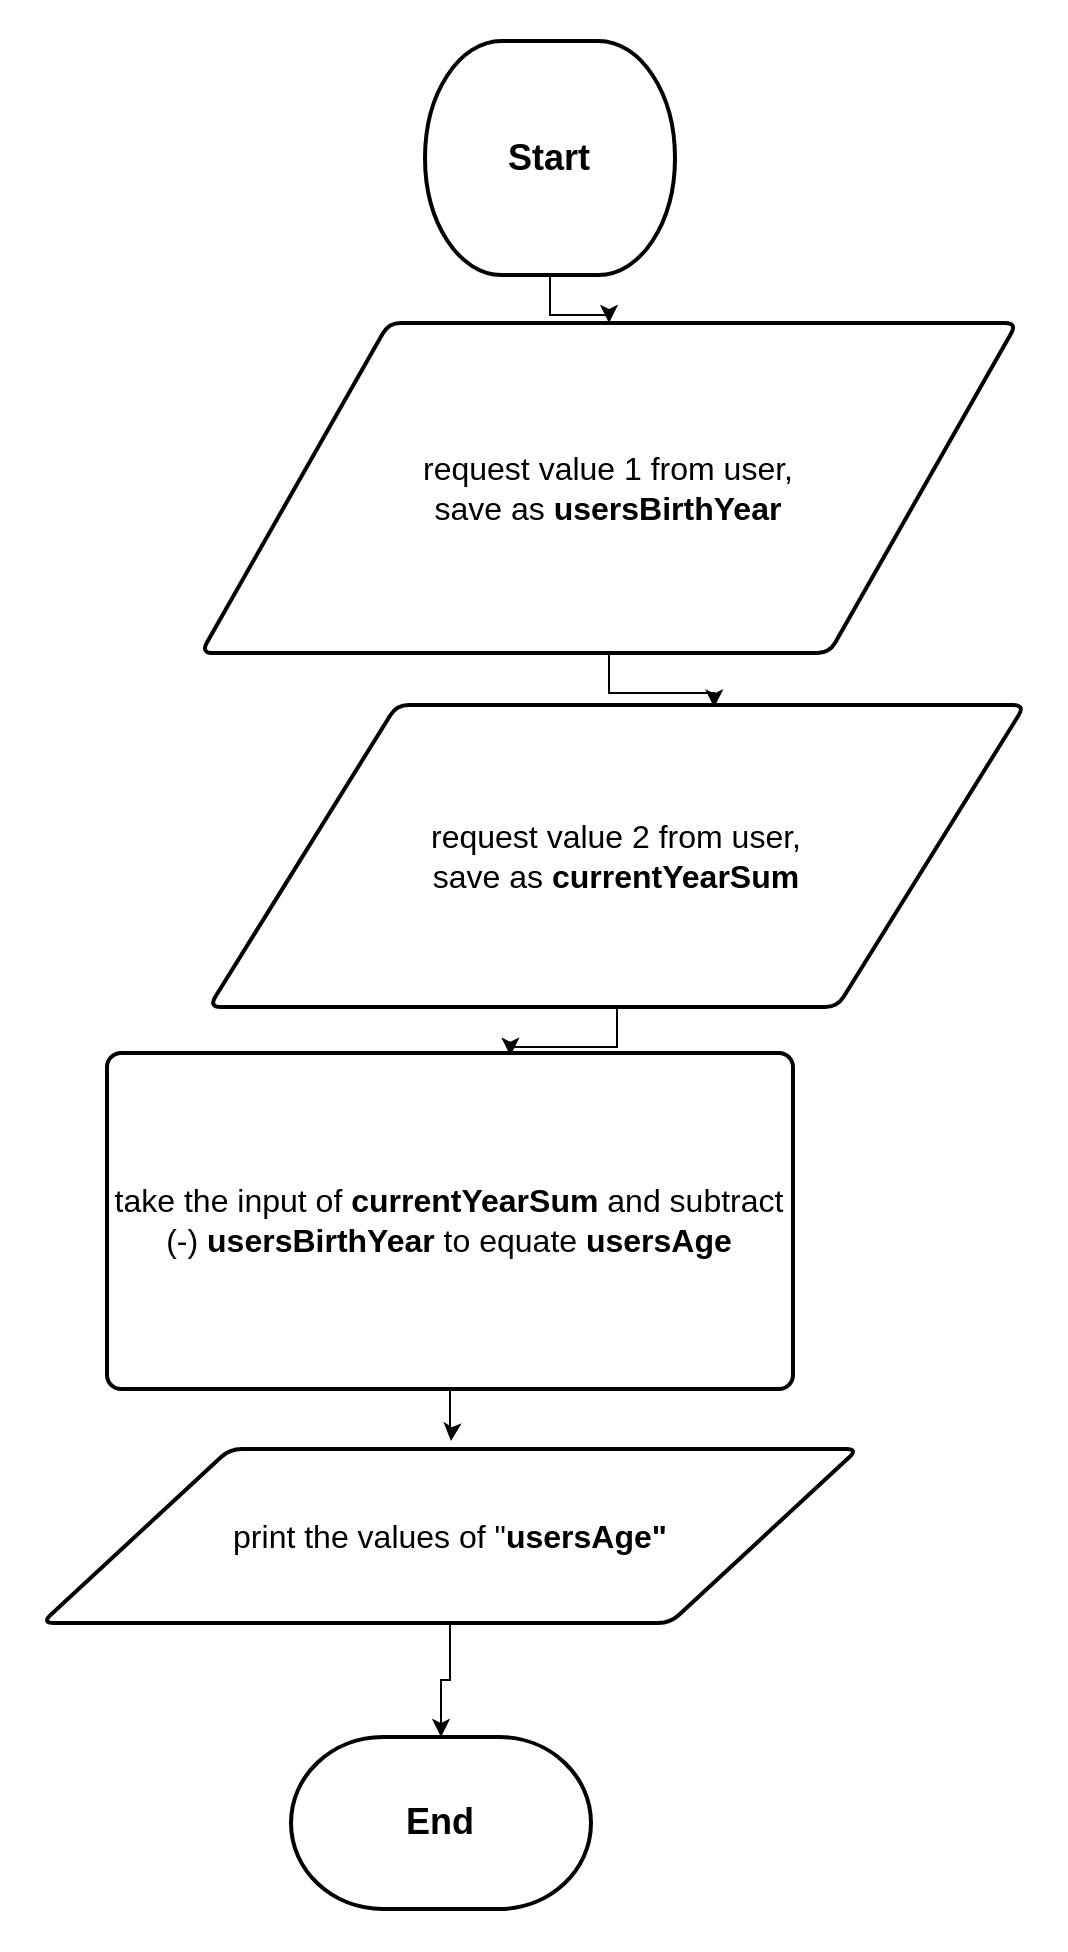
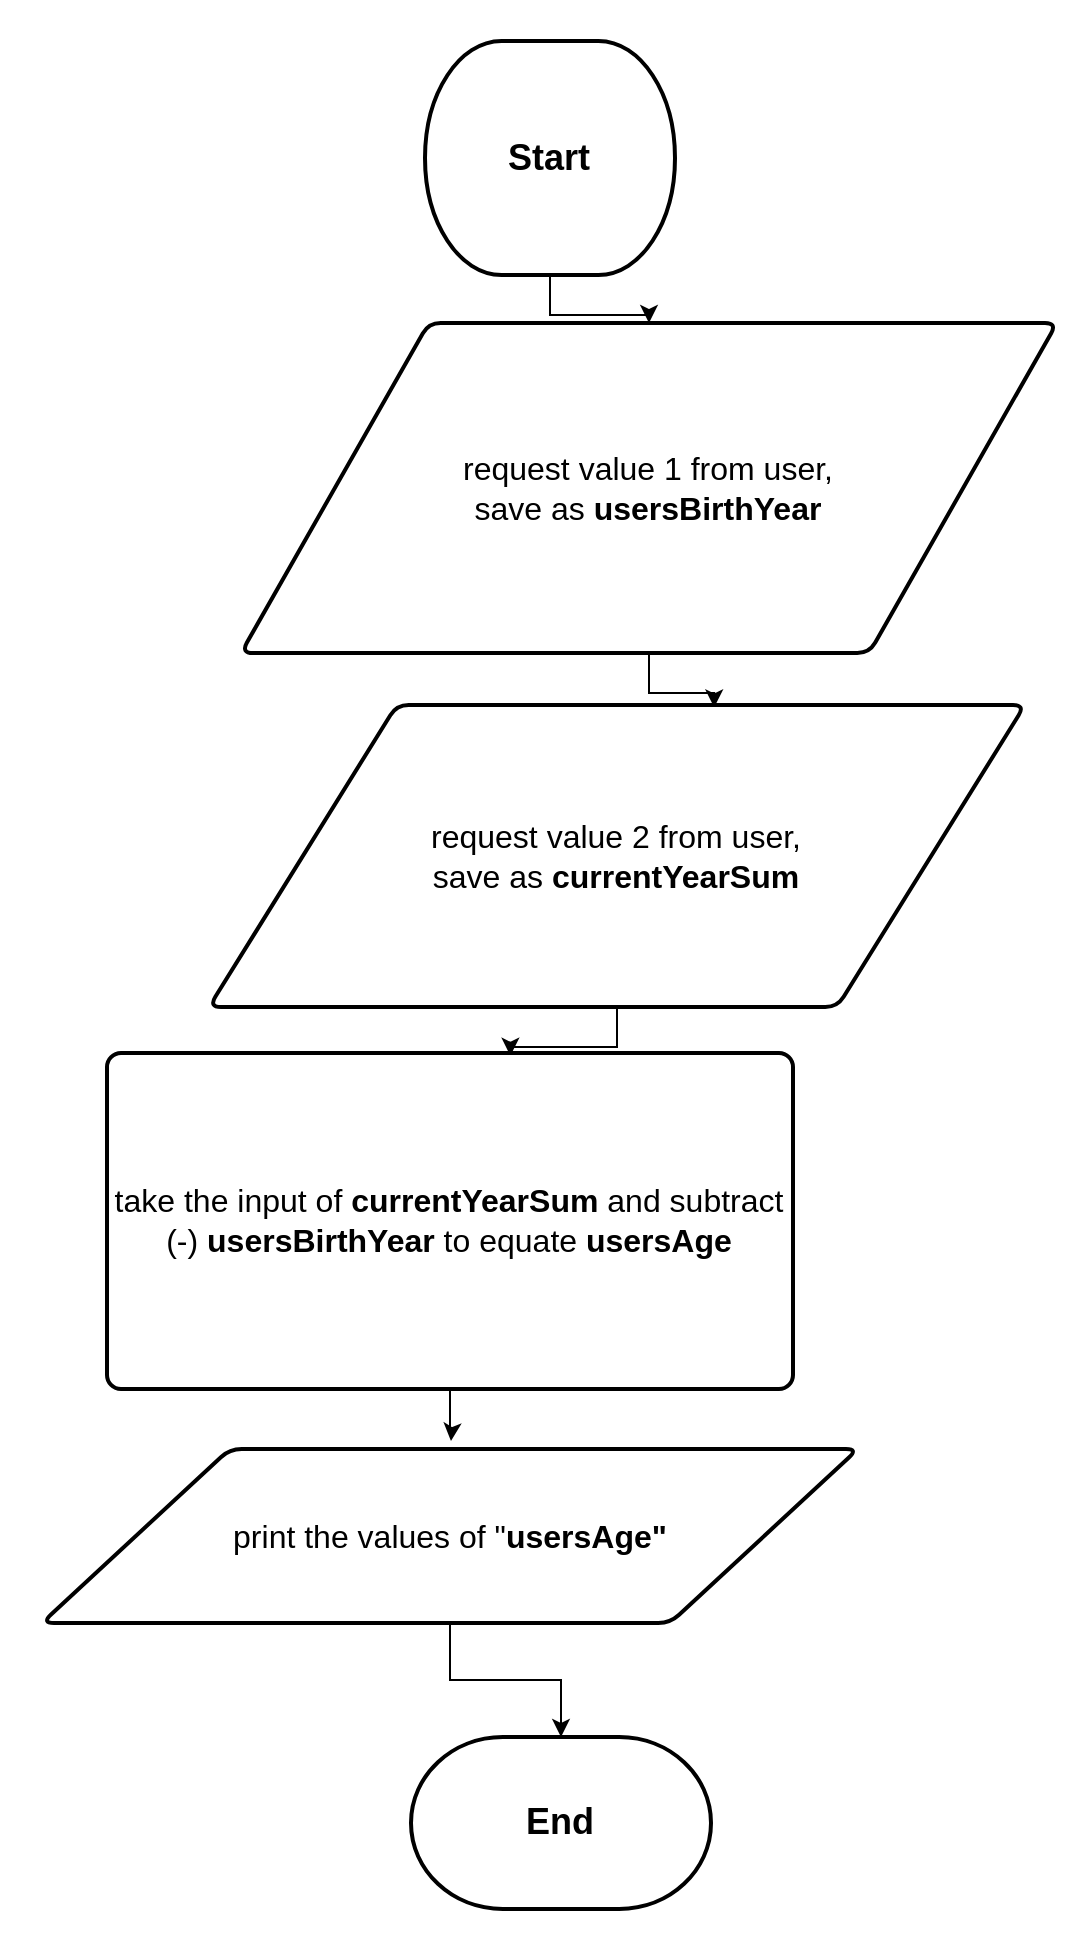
  <mxCell id="0" />
  <mxCell id="1" parent="0" />
  <mxCell id="2" style="edgeStyle=orthogonalEdgeStyle;rounded=0;orthogonalLoop=1;jettySize=auto;html=1;entryX=0.5;entryY=0;entryDx=0;entryDy=0;" parent="1" source="3" target="5" edge="1"><mxGeometry relative="1" as="geometry" /></mxCell>
  <mxCell id="3" value="&lt;b&gt;&lt;font style=&quot;font-size: 18px&quot;&gt;Start&lt;/font&gt;&lt;/b&gt;" style="strokeWidth=2;html=1;shape=mxgraph.flowchart.terminator;whiteSpace=wrap;" parent="1" vertex="1"><mxGeometry x="212" y="20" width="125" height="117" as="geometry" /></mxCell>
  <mxCell id="4" style="edgeStyle=orthogonalEdgeStyle;rounded=0;orthogonalLoop=1;jettySize=auto;html=1;exitX=0.5;exitY=1;exitDx=0;exitDy=0;entryX=0.619;entryY=0.008;entryDx=0;entryDy=0;entryPerimeter=0;" parent="1" source="5" target="7" edge="1"><mxGeometry relative="1" as="geometry" /></mxCell>
- <mxCell id="5" value="&lt;font size=&quot;3&quot;&gt;request value 1 from user, &lt;br&gt;save as &lt;b&gt;usersBirthYear&lt;/b&gt;&lt;br&gt;&lt;/font&gt;" style="shape=parallelogram;html=1;strokeWidth=2;perimeter=parallelogramPerimeter;whiteSpace=wrap;rounded=1;arcSize=12;size=0.23;" parent="1" vertex="1"><mxGeometry x="100" y="161" width="408" height="165" as="geometry" /></mxCell>
+ <mxCell id="5" value="&lt;font size=&quot;3&quot;&gt;request value 1 from user, &lt;br&gt;save as &lt;b&gt;usersBirthYear&lt;/b&gt;&lt;br&gt;&lt;/font&gt;" style="shape=parallelogram;html=1;strokeWidth=2;perimeter=parallelogramPerimeter;whiteSpace=wrap;rounded=1;arcSize=12;size=0.23;" parent="1" vertex="1"><mxGeometry x="120" y="161" width="408" height="165" as="geometry" /></mxCell>
  <mxCell id="6" style="edgeStyle=orthogonalEdgeStyle;rounded=0;orthogonalLoop=1;jettySize=auto;html=1;entryX=0.588;entryY=0.008;entryDx=0;entryDy=0;entryPerimeter=0;" parent="1" source="7" target="9" edge="1"><mxGeometry relative="1" as="geometry" /></mxCell>
  <mxCell id="7" value="&lt;font size=&quot;3&quot;&gt;request value 2 from user, &lt;br&gt;save as &lt;b&gt;currentYearSum&lt;/b&gt;&lt;br&gt;&lt;/font&gt;" style="shape=parallelogram;html=1;strokeWidth=2;perimeter=parallelogramPerimeter;whiteSpace=wrap;rounded=1;arcSize=12;size=0.23;" parent="1" vertex="1"><mxGeometry x="104" y="352" width="408" height="151" as="geometry" /></mxCell>
  <mxCell id="8" style="edgeStyle=orthogonalEdgeStyle;rounded=0;orthogonalLoop=1;jettySize=auto;html=1;" parent="1" source="9" edge="1"><mxGeometry relative="1" as="geometry"><mxPoint x="225" y="720" as="targetPoint" /></mxGeometry></mxCell>
  <mxCell id="9" value="&lt;font size=&quot;3&quot;&gt;take the input of &lt;b&gt;currentYearSum&lt;/b&gt;&amp;nbsp;and subtract (-) &lt;b&gt;usersBirthYear&lt;/b&gt;&amp;nbsp;to equate &lt;b&gt;usersAge&lt;/b&gt;&lt;/font&gt;" style="rounded=1;whiteSpace=wrap;html=1;absoluteArcSize=1;arcSize=14;strokeWidth=2;" parent="1" vertex="1"><mxGeometry x="53" y="526" width="343" height="168" as="geometry" /></mxCell>
  <mxCell id="10" style="edgeStyle=orthogonalEdgeStyle;rounded=0;orthogonalLoop=1;jettySize=auto;html=1;entryX=0.5;entryY=0;entryDx=0;entryDy=0;entryPerimeter=0;" parent="1" source="11" target="12" edge="1"><mxGeometry relative="1" as="geometry" /></mxCell>
  <mxCell id="11" value="&lt;font size=&quot;3&quot;&gt;print the values of &quot;&lt;/font&gt;&lt;b style=&quot;font-size: medium&quot;&gt;usersAge&quot;&lt;/b&gt;&lt;font size=&quot;3&quot;&gt;&lt;br&gt;&lt;/font&gt;" style="shape=parallelogram;html=1;strokeWidth=2;perimeter=parallelogramPerimeter;whiteSpace=wrap;rounded=1;arcSize=12;size=0.23;" parent="1" vertex="1"><mxGeometry x="20.5" y="724" width="408" height="87" as="geometry" /></mxCell>
- <mxCell id="12" value="&lt;b&gt;&lt;font style=&quot;font-size: 18px&quot;&gt;End&lt;/font&gt;&lt;/b&gt;" style="strokeWidth=2;html=1;shape=mxgraph.flowchart.terminator;whiteSpace=wrap;" parent="1" vertex="1"><mxGeometry x="145" y="868" width="150" height="86" as="geometry" /></mxCell>
+ <mxCell id="12" value="&lt;b&gt;&lt;font style=&quot;font-size: 18px&quot;&gt;End&lt;/font&gt;&lt;/b&gt;" style="strokeWidth=2;html=1;shape=mxgraph.flowchart.terminator;whiteSpace=wrap;" parent="1" vertex="1"><mxGeometry x="205" y="868" width="150" height="86" as="geometry" /></mxCell>
